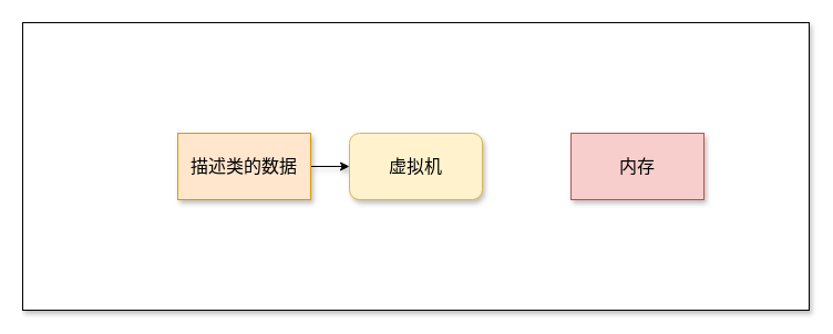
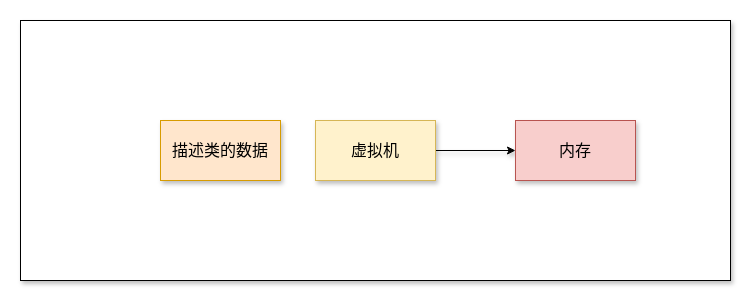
  <mxCell id="0" />
  <mxCell id="1" parent="0" />
  <mxCell id="2" value="" style="rounded=0;whiteSpace=wrap;html=1;shadow=1;fontSize=16;" vertex="1" parent="1"><mxGeometry x="20" y="20" width="710" height="260" as="geometry" /></mxCell>
- <mxCell id="3" value="" style="edgeStyle=orthogonalEdgeStyle;rounded=0;orthogonalLoop=1;jettySize=auto;html=1;fontSize=16;shadow=1;comic=0;" edge="1" parent="1" source="4" target="6"><mxGeometry relative="1" as="geometry" /></mxCell>
  <mxCell id="4" value="描述类的数据" style="rounded=0;whiteSpace=wrap;html=1;fontSize=16;shadow=1;comic=0;fillColor=#ffe6cc;strokeColor=#d79b00;" vertex="1" parent="1"><mxGeometry x="160" y="120" width="120" height="60" as="geometry" /></mxCell>
- <mxCell id="6" value="虚拟机" style="whiteSpace=wrap;html=1;fontSize=16;shadow=1;comic=0;fillColor=#fff2cc;strokeColor=#d6b656;rounded=1;" vertex="1" parent="1"><mxGeometry x="315" y="120" width="120" height="60" as="geometry" /></mxCell>
+ <mxCell id="5" value="" style="edgeStyle=orthogonalEdgeStyle;rounded=0;orthogonalLoop=1;jettySize=auto;html=1;fontSize=16;shadow=1;comic=0;" edge="1" parent="1" source="6" target="7"><mxGeometry relative="1" as="geometry" /></mxCell>
+ <mxCell id="6" value="虚拟机" style="rounded=0;whiteSpace=wrap;html=1;fontSize=16;shadow=1;comic=0;fillColor=#fff2cc;strokeColor=#d6b656;" vertex="1" parent="1"><mxGeometry x="315" y="120" width="120" height="60" as="geometry" /></mxCell>
  <mxCell id="7" value="内存" style="rounded=0;whiteSpace=wrap;html=1;fontSize=16;shadow=1;comic=0;fillColor=#f8cecc;strokeColor=#b85450;" vertex="1" parent="1"><mxGeometry x="515" y="120" width="120" height="60" as="geometry" /></mxCell>
